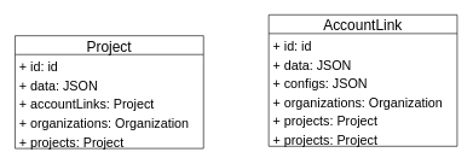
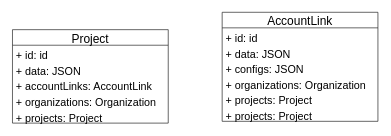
  <mxCell id="0" />
  <mxCell id="1" parent="0" />
  <mxCell id="2" value="Project" style="swimlane;fontStyle=0;childLayout=stackLayout;horizontal=1;startSize=26;fillColor=none;horizontalStack=0;resizeParent=1;resizeParentMax=0;resizeLast=0;collapsible=1;marginBottom=0;fontSize=20;" vertex="1" parent="1"><mxGeometry x="20" y="49" width="260" height="156" as="geometry"><mxRectangle x="40" y="130" width="90" height="26" as="alternateBounds" /></mxGeometry></mxCell>
  <mxCell id="3" value="+ id: id" style="text;strokeColor=none;fillColor=none;align=left;verticalAlign=top;spacingLeft=4;spacingRight=4;overflow=hidden;rotatable=0;points=[[0,0.5],[1,0.5]];portConstraint=eastwest;fontSize=18;" vertex="1" parent="2"><mxGeometry y="26" width="260" height="26" as="geometry" /></mxCell>
  <mxCell id="4" value="+ data: JSON&#10;" style="text;strokeColor=none;fillColor=none;align=left;verticalAlign=top;spacingLeft=4;spacingRight=4;overflow=hidden;rotatable=0;points=[[0,0.5],[1,0.5]];portConstraint=eastwest;fontSize=18;" vertex="1" parent="2"><mxGeometry y="52" width="260" height="26" as="geometry" /></mxCell>
- <mxCell id="5" value="+ accountLinks: Project" style="text;strokeColor=none;fillColor=none;align=left;verticalAlign=top;spacingLeft=4;spacingRight=4;overflow=hidden;rotatable=0;points=[[0,0.5],[1,0.5]];portConstraint=eastwest;fontSize=18;" vertex="1" parent="2"><mxGeometry y="78" width="260" height="26" as="geometry" /></mxCell>
+ <mxCell id="5" value="+ accountLinks: AccountLink" style="text;strokeColor=none;fillColor=none;align=left;verticalAlign=top;spacingLeft=4;spacingRight=4;overflow=hidden;rotatable=0;points=[[0,0.5],[1,0.5]];portConstraint=eastwest;fontSize=18;" vertex="1" parent="2"><mxGeometry y="78" width="260" height="26" as="geometry" /></mxCell>
  <mxCell id="6" value="+ organizations: Organization" style="text;strokeColor=none;fillColor=none;align=left;verticalAlign=top;spacingLeft=4;spacingRight=4;overflow=hidden;rotatable=0;points=[[0,0.5],[1,0.5]];portConstraint=eastwest;fontSize=18;" vertex="1" parent="2"><mxGeometry y="104" width="260" height="26" as="geometry" /></mxCell>
  <mxCell id="7" value="+ projects: Project" style="text;strokeColor=none;fillColor=none;align=left;verticalAlign=top;spacingLeft=4;spacingRight=4;overflow=hidden;rotatable=0;points=[[0,0.5],[1,0.5]];portConstraint=eastwest;fontSize=18;" vertex="1" parent="2"><mxGeometry y="130" width="260" height="26" as="geometry" /></mxCell>
  <mxCell id="8" value="AccountLink" style="swimlane;fontStyle=0;childLayout=stackLayout;horizontal=1;startSize=26;fillColor=none;horizontalStack=0;resizeParent=1;resizeParentMax=0;resizeLast=0;collapsible=1;marginBottom=0;fontSize=20;" vertex="1" parent="1"><mxGeometry x="370" y="20" width="260" height="182" as="geometry"><mxRectangle x="40" y="130" width="90" height="26" as="alternateBounds" /></mxGeometry></mxCell>
  <mxCell id="9" value="+ id: id" style="text;strokeColor=none;fillColor=none;align=left;verticalAlign=top;spacingLeft=4;spacingRight=4;overflow=hidden;rotatable=0;points=[[0,0.5],[1,0.5]];portConstraint=eastwest;fontSize=18;" vertex="1" parent="8"><mxGeometry y="26" width="260" height="26" as="geometry" /></mxCell>
  <mxCell id="10" value="+ data: JSON&#10;" style="text;strokeColor=none;fillColor=none;align=left;verticalAlign=top;spacingLeft=4;spacingRight=4;overflow=hidden;rotatable=0;points=[[0,0.5],[1,0.5]];portConstraint=eastwest;fontSize=18;" vertex="1" parent="8"><mxGeometry y="52" width="260" height="26" as="geometry" /></mxCell>
  <mxCell id="11" value="+ configs: JSON" style="text;strokeColor=none;fillColor=none;align=left;verticalAlign=top;spacingLeft=4;spacingRight=4;overflow=hidden;rotatable=0;points=[[0,0.5],[1,0.5]];portConstraint=eastwest;fontSize=18;" vertex="1" parent="8"><mxGeometry y="78" width="260" height="26" as="geometry" /></mxCell>
  <mxCell id="12" value="+ organizations: Organization" style="text;strokeColor=none;fillColor=none;align=left;verticalAlign=top;spacingLeft=4;spacingRight=4;overflow=hidden;rotatable=0;points=[[0,0.5],[1,0.5]];portConstraint=eastwest;fontSize=18;" vertex="1" parent="8"><mxGeometry y="104" width="260" height="26" as="geometry" /></mxCell>
  <mxCell id="13" value="+ projects: Project" style="text;strokeColor=none;fillColor=none;align=left;verticalAlign=top;spacingLeft=4;spacingRight=4;overflow=hidden;rotatable=0;points=[[0,0.5],[1,0.5]];portConstraint=eastwest;fontSize=18;" vertex="1" parent="8"><mxGeometry y="130" width="260" height="26" as="geometry" /></mxCell>
  <mxCell id="14" value="+ projects: Project" style="text;strokeColor=none;fillColor=none;align=left;verticalAlign=top;spacingLeft=4;spacingRight=4;overflow=hidden;rotatable=0;points=[[0,0.5],[1,0.5]];portConstraint=eastwest;fontSize=18;" vertex="1" parent="8"><mxGeometry y="156" width="260" height="26" as="geometry" /></mxCell>
